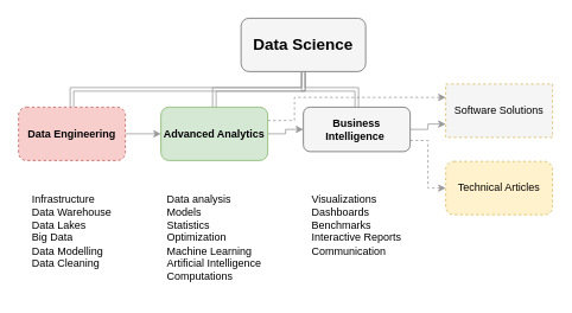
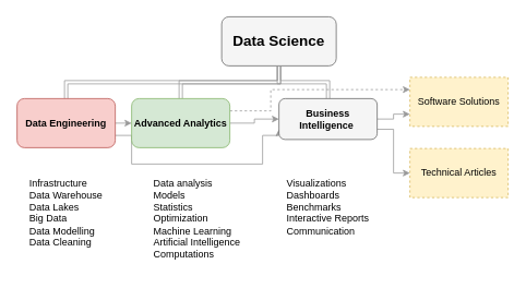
  <mxCell id="0" />
  <mxCell id="1" parent="0" />
  <mxCell id="2" style="edgeStyle=orthogonalEdgeStyle;rounded=0;html=1;exitX=1;exitY=0.5;entryX=0;entryY=0.5;endArrow=classic;endFill=1;jettySize=auto;orthogonalLoop=1;startArrow=none;startFill=0;strokeColor=#999999;" parent="1" source="5" target="10" edge="1"><mxGeometry relative="1" as="geometry" /></mxCell>
+ <mxCell id="3" style="edgeStyle=orthogonalEdgeStyle;rounded=0;html=1;exitX=1;exitY=0.75;entryX=0;entryY=0.75;startArrow=none;startFill=0;endArrow=classic;endFill=1;jettySize=auto;orthogonalLoop=1;strokeColor=#999999;" parent="1" source="5" target="14" edge="1"><mxGeometry relative="1" as="geometry"><Array as="points"><mxPoint x="160" y="165" /><mxPoint x="160" y="200" /><mxPoint x="320" y="200" /><mxPoint x="320" y="165" /></Array></mxGeometry></mxCell>
  <mxCell id="4" style="edgeStyle=orthogonalEdgeStyle;shape=link;rounded=0;html=1;exitX=0.5;exitY=0;entryX=0.5;entryY=1;startArrow=none;startFill=0;endArrow=classic;endFill=1;jettySize=auto;orthogonalLoop=1;strokeColor=#999999;" parent="1" source="5" target="6" edge="1"><mxGeometry relative="1" as="geometry" /></mxCell>
- <mxCell id="5" value="&lt;b&gt;Data Engineering&lt;/b&gt;" style="rounded=1;whiteSpace=wrap;html=1;fillColor=#f8cecc;strokeColor=#b85450;dashed=1;" parent="1" vertex="1"><mxGeometry x="20" y="120" width="120" height="60" as="geometry" /></mxCell>
+ <mxCell id="5" value="&lt;b&gt;Data Engineering&lt;/b&gt;" style="rounded=1;whiteSpace=wrap;html=1;fillColor=#f8cecc;strokeColor=#b85450;" parent="1" vertex="1"><mxGeometry x="20" y="120" width="120" height="60" as="geometry" /></mxCell>
  <mxCell id="6" value="&lt;b&gt;&lt;font style=&quot;font-size: 18px&quot;&gt;Data Science&lt;/font&gt;&lt;/b&gt;" style="rounded=1;whiteSpace=wrap;html=1;fillColor=#f5f5f5;strokeColor=#666666;" parent="1" vertex="1"><mxGeometry x="270" y="20" width="140" height="60" as="geometry" /></mxCell>
  <mxCell id="7" style="edgeStyle=orthogonalEdgeStyle;rounded=0;html=1;exitX=1;exitY=0.5;entryX=0;entryY=0.5;startArrow=none;startFill=0;endArrow=classic;endFill=1;jettySize=auto;orthogonalLoop=1;strokeColor=#999999;" parent="1" source="10" target="14" edge="1"><mxGeometry relative="1" as="geometry" /></mxCell>
  <mxCell id="8" style="edgeStyle=orthogonalEdgeStyle;rounded=0;html=1;exitX=1;exitY=0.25;startArrow=none;startFill=0;endArrow=classic;endFill=1;jettySize=auto;orthogonalLoop=1;strokeColor=#999999;entryX=0;entryY=0.25;entryDx=0;entryDy=0;dashed=1;" parent="1" source="10" target="15" edge="1"><mxGeometry relative="1" as="geometry"><Array as="points"><mxPoint x="330" y="135" /><mxPoint x="330" y="109" /></Array><mxPoint x="440" y="80" as="targetPoint" /></mxGeometry></mxCell>
  <mxCell id="9" style="edgeStyle=orthogonalEdgeStyle;shape=link;rounded=0;html=1;exitX=0.5;exitY=0;entryX=0.5;entryY=1;startArrow=none;startFill=0;endArrow=classic;endFill=1;jettySize=auto;orthogonalLoop=1;strokeColor=#999999;" parent="1" source="10" target="6" edge="1"><mxGeometry relative="1" as="geometry" /></mxCell>
- <mxCell id="10" value="&lt;b&gt;Advanced Analytics&lt;/b&gt;" style="rounded=1;whiteSpace=wrap;html=1;fillColor=#d5e8d4;strokeColor=#82b366;" parent="1" vertex="1"><mxGeometry x="180" y="120" width="120" height="60" as="geometry" /></mxCell>
+ <mxCell id="10" value="&lt;b&gt;Advanced Analytics&lt;/b&gt;" style="rounded=1;whiteSpace=wrap;html=1;fillColor=#d5e8d4;strokeColor=#82b366;" parent="1" vertex="1"><mxGeometry x="160" y="120" width="120" height="60" as="geometry" /></mxCell>
  <mxCell id="11" style="edgeStyle=orthogonalEdgeStyle;rounded=0;html=1;exitX=1;exitY=0.5;entryX=0;entryY=0.75;startArrow=none;startFill=0;endArrow=classic;endFill=1;jettySize=auto;orthogonalLoop=1;strokeColor=#999999;" parent="1" source="14" target="15" edge="1"><mxGeometry relative="1" as="geometry" /></mxCell>
- <mxCell id="12" style="edgeStyle=orthogonalEdgeStyle;rounded=0;html=1;exitX=1;exitY=0.75;entryX=0;entryY=0.5;startArrow=none;startFill=0;endArrow=classic;endFill=1;jettySize=auto;orthogonalLoop=1;strokeColor=#999999;dashed=1;" parent="1" source="14" target="16" edge="1"><mxGeometry relative="1" as="geometry" /></mxCell>
+ <mxCell id="12" style="edgeStyle=orthogonalEdgeStyle;rounded=0;html=1;exitX=1;exitY=0.75;entryX=0;entryY=0.5;startArrow=none;startFill=0;endArrow=classic;endFill=1;jettySize=auto;orthogonalLoop=1;strokeColor=#999999;" parent="1" source="14" target="16" edge="1"><mxGeometry relative="1" as="geometry" /></mxCell>
  <mxCell id="13" style="edgeStyle=orthogonalEdgeStyle;shape=link;rounded=0;html=1;exitX=0.5;exitY=0;entryX=0.5;entryY=1;startArrow=none;startFill=0;endArrow=classic;endFill=1;jettySize=auto;orthogonalLoop=1;strokeColor=#999999;" parent="1" source="14" target="6" edge="1"><mxGeometry relative="1" as="geometry" /></mxCell>
  <mxCell id="14" value="&lt;b&gt;Business Intelligence&amp;nbsp;&lt;/b&gt;" style="rounded=1;whiteSpace=wrap;html=1;fillColor=#f5f5f5;strokeColor=#666666;" parent="1" vertex="1"><mxGeometry x="340" y="120" width="120" height="50" as="geometry" /></mxCell>
- <mxCell id="15" value="Software Solutions&lt;br&gt;" style="rounded=0;whiteSpace=wrap;html=1;dashed=1;fillColor=#f5f5f5;strokeColor=#d6b656;" parent="1" vertex="1"><mxGeometry x="500" y="94" width="120" height="60" as="geometry" /></mxCell>
- <mxCell id="16" value="Technical Articles&lt;br&gt;" style="whiteSpace=wrap;html=1;dashed=1;fillColor=#fff2cc;strokeColor=#d6b656;rounded=1;" parent="1" vertex="1"><mxGeometry x="500" y="181" width="120" height="60" as="geometry" /></mxCell>
+ <mxCell id="15" value="Software Solutions&lt;br&gt;" style="rounded=0;whiteSpace=wrap;html=1;dashed=1;fillColor=#fff2cc;strokeColor=#d6b656;" parent="1" vertex="1"><mxGeometry x="500" y="94" width="120" height="60" as="geometry" /></mxCell>
+ <mxCell id="16" value="Technical Articles&lt;br&gt;" style="rounded=0;whiteSpace=wrap;html=1;dashed=1;fillColor=#fff2cc;strokeColor=#d6b656;" parent="1" vertex="1"><mxGeometry x="500" y="181" width="120" height="60" as="geometry" /></mxCell>
  <mxCell id="17" value="&lt;div style=&quot;text-align: left&quot;&gt;&lt;span&gt;Infrastructure&lt;/span&gt;&lt;br&gt;&lt;/div&gt;&lt;div style=&quot;text-align: left&quot;&gt;&lt;span&gt;Data Warehouse&lt;/span&gt;&lt;br&gt;&lt;/div&gt;&lt;div style=&quot;text-align: left&quot;&gt;&lt;span&gt;Data Lakes&lt;/span&gt;&lt;/div&gt;&lt;div style=&quot;text-align: left&quot;&gt;&lt;span&gt;Big Data&lt;/span&gt;&lt;/div&gt;&lt;div style=&quot;text-align: left&quot;&gt;Data Modelling&lt;/div&gt;&lt;div style=&quot;text-align: left&quot;&gt;Data Cleaning&lt;/div&gt;&lt;div style=&quot;text-align: left&quot;&gt;&lt;br&gt;&lt;/div&gt;" style="text;html=1;strokeColor=none;fillColor=none;align=center;verticalAlign=top;whiteSpace=wrap;rounded=0;dashed=1;" parent="1" vertex="1"><mxGeometry x="20" y="210" width="120" height="110" as="geometry" /></mxCell>
  <mxCell id="18" value="&lt;div style=&quot;text-align: left&quot;&gt;Data analysis&lt;/div&gt;&lt;div style=&quot;text-align: left&quot;&gt;&lt;span&gt;Models&lt;/span&gt;&lt;br&gt;&lt;/div&gt;&lt;div style=&quot;text-align: left&quot;&gt;&lt;span&gt;Statistics&lt;/span&gt;&lt;/div&gt;&lt;div style=&quot;text-align: left&quot;&gt;&lt;span&gt;Optimization&lt;/span&gt;&lt;/div&gt;&lt;div style=&quot;text-align: left&quot;&gt;Machine Learning&lt;br&gt;&lt;/div&gt;&lt;div style=&quot;text-align: left&quot;&gt;Artificial Intelligence&lt;/div&gt;&lt;div style=&quot;text-align: left&quot;&gt;Computations&lt;/div&gt;" style="text;html=1;strokeColor=none;fillColor=none;align=center;verticalAlign=top;whiteSpace=wrap;rounded=0;dashed=1;horizontal=1;" parent="1" vertex="1"><mxGeometry x="180" y="210" width="120" height="120" as="geometry" /></mxCell>
  <mxCell id="19" value="&lt;div style=&quot;text-align: left&quot;&gt;Visualizations&lt;/div&gt;&lt;div style=&quot;text-align: left&quot;&gt;Dashboards&lt;/div&gt;&lt;div style=&quot;text-align: left&quot;&gt;Benchmarks&lt;/div&gt;&lt;div style=&quot;text-align: left&quot;&gt;Interactive Reports&lt;/div&gt;&lt;div style=&quot;text-align: left&quot;&gt;Communication&lt;/div&gt;" style="text;html=1;strokeColor=none;fillColor=none;align=center;verticalAlign=top;whiteSpace=wrap;rounded=0;dashed=1;" parent="1" vertex="1"><mxGeometry x="340" y="210" width="120" height="110" as="geometry" /></mxCell>
